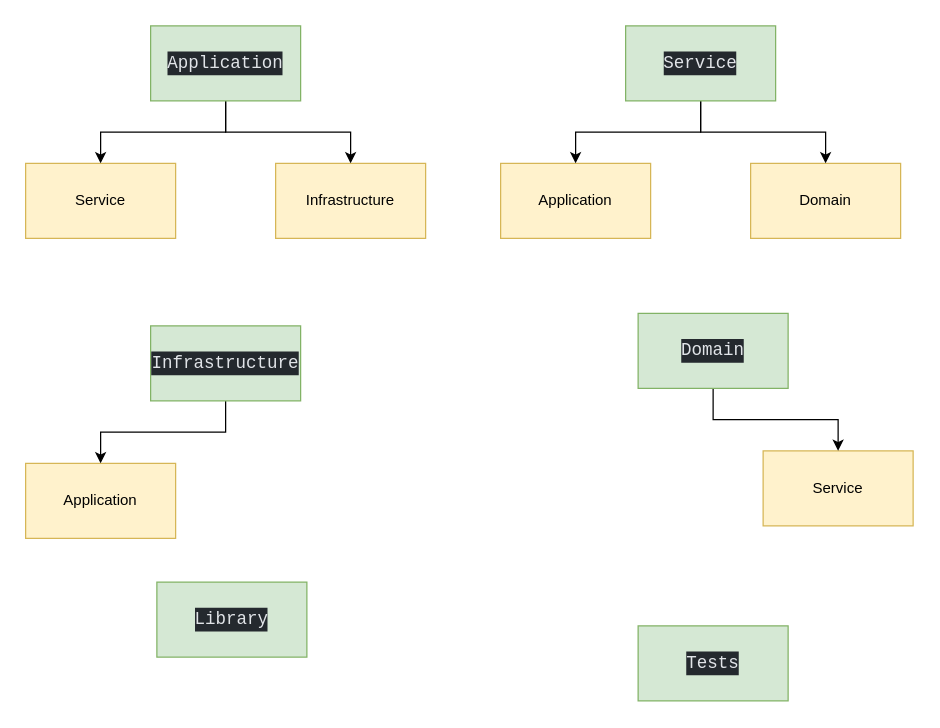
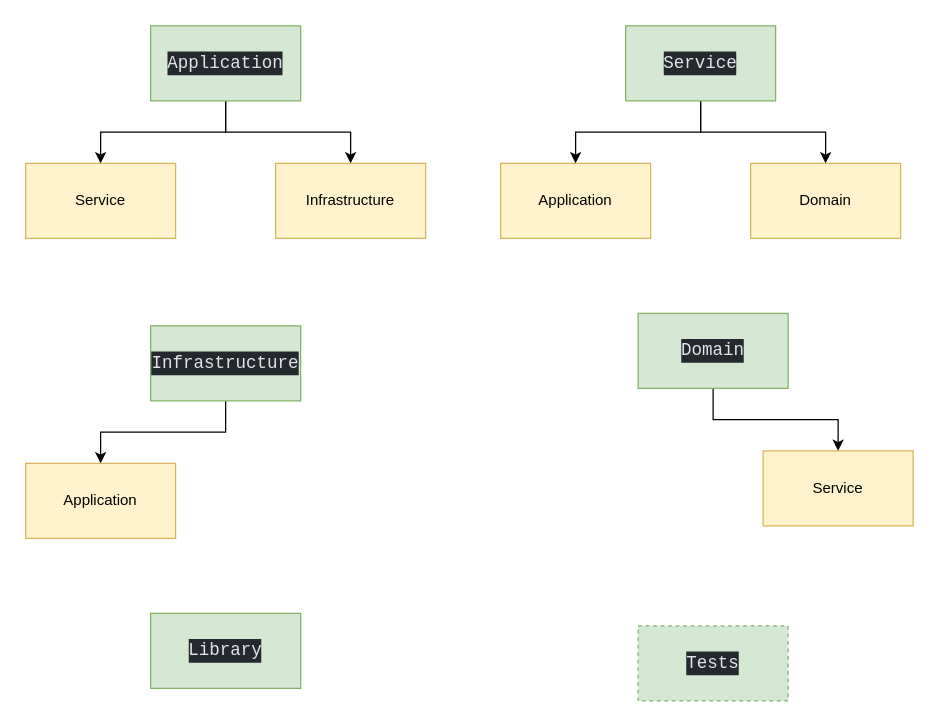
  <mxCell id="0" />
  <mxCell id="1" parent="0" />
  <mxCell id="2" value="Service" style="rounded=0;whiteSpace=wrap;html=1;fillColor=#fff2cc;strokeColor=#d6b656;" vertex="1" parent="1"><mxGeometry x="20" y="130" width="120" height="60" as="geometry" /></mxCell>
  <mxCell id="3" value="Infrastructure" style="rounded=0;whiteSpace=wrap;html=1;fillColor=#fff2cc;strokeColor=#d6b656;" vertex="1" parent="1"><mxGeometry x="220" y="130" width="120" height="60" as="geometry" /></mxCell>
  <mxCell id="4" style="edgeStyle=orthogonalEdgeStyle;rounded=0;orthogonalLoop=1;jettySize=auto;html=1;" edge="1" parent="1" source="6" target="3"><mxGeometry relative="1" as="geometry"><Array as="points"><mxPoint x="180" y="105" /><mxPoint x="280" y="105" /></Array></mxGeometry></mxCell>
  <mxCell id="5" style="edgeStyle=orthogonalEdgeStyle;rounded=0;orthogonalLoop=1;jettySize=auto;html=1;entryX=0.5;entryY=0;entryDx=0;entryDy=0;" edge="1" parent="1" source="6" target="2"><mxGeometry relative="1" as="geometry" /></mxCell>
  <mxCell id="6" value="&lt;div style=&quot;color: rgb(225, 228, 232); background-color: rgb(36, 41, 46); font-family: Consolas, &amp;quot;Courier New&amp;quot;, monospace; font-size: 14px; line-height: 19px;&quot;&gt;Application&lt;/div&gt;" style="rounded=0;whiteSpace=wrap;html=1;fillColor=#d5e8d4;strokeColor=#82b366;" vertex="1" parent="1"><mxGeometry x="120" y="20" width="120" height="60" as="geometry" /></mxCell>
  <mxCell id="7" value="Application" style="rounded=0;whiteSpace=wrap;html=1;fillColor=#fff2cc;strokeColor=#d6b656;" vertex="1" parent="1"><mxGeometry x="400" y="130" width="120" height="60" as="geometry" /></mxCell>
  <mxCell id="8" value="Domain" style="rounded=0;whiteSpace=wrap;html=1;fillColor=#fff2cc;strokeColor=#d6b656;" vertex="1" parent="1"><mxGeometry x="600" y="130" width="120" height="60" as="geometry" /></mxCell>
  <mxCell id="9" style="edgeStyle=orthogonalEdgeStyle;rounded=0;orthogonalLoop=1;jettySize=auto;html=1;" edge="1" parent="1" source="11" target="8"><mxGeometry relative="1" as="geometry"><Array as="points"><mxPoint x="560" y="105" /><mxPoint x="660" y="105" /></Array></mxGeometry></mxCell>
  <mxCell id="10" style="edgeStyle=orthogonalEdgeStyle;rounded=0;orthogonalLoop=1;jettySize=auto;html=1;entryX=0.5;entryY=0;entryDx=0;entryDy=0;" edge="1" parent="1" source="11" target="7"><mxGeometry relative="1" as="geometry" /></mxCell>
  <mxCell id="11" value="&lt;div style=&quot;color: rgb(225, 228, 232); background-color: rgb(36, 41, 46); font-family: Consolas, &amp;quot;Courier New&amp;quot;, monospace; font-size: 14px; line-height: 19px;&quot;&gt;Service&lt;/div&gt;" style="rounded=0;whiteSpace=wrap;html=1;fillColor=#d5e8d4;strokeColor=#82b366;" vertex="1" parent="1"><mxGeometry x="500" y="20" width="120" height="60" as="geometry" /></mxCell>
  <mxCell id="12" value="Application" style="rounded=0;whiteSpace=wrap;html=1;fillColor=#fff2cc;strokeColor=#d6b656;" vertex="1" parent="1"><mxGeometry x="20" y="370" width="120" height="60" as="geometry" /></mxCell>
  <mxCell id="13" style="edgeStyle=orthogonalEdgeStyle;rounded=0;orthogonalLoop=1;jettySize=auto;html=1;entryX=0.5;entryY=0;entryDx=0;entryDy=0;" edge="1" parent="1" source="14" target="12"><mxGeometry relative="1" as="geometry" /></mxCell>
  <mxCell id="14" value="&lt;div style=&quot;color: rgb(225, 228, 232); background-color: rgb(36, 41, 46); font-family: Consolas, &amp;quot;Courier New&amp;quot;, monospace; font-size: 14px; line-height: 19px;&quot;&gt;Infrastructure&lt;/div&gt;" style="rounded=0;whiteSpace=wrap;html=1;fillColor=#d5e8d4;strokeColor=#82b366;" vertex="1" parent="1"><mxGeometry x="120" y="260" width="120" height="60" as="geometry" /></mxCell>
  <mxCell id="15" value="Service" style="rounded=0;whiteSpace=wrap;html=1;fillColor=#fff2cc;strokeColor=#d6b656;" vertex="1" parent="1"><mxGeometry x="610" y="360" width="120" height="60" as="geometry" /></mxCell>
  <mxCell id="16" style="edgeStyle=orthogonalEdgeStyle;rounded=0;orthogonalLoop=1;jettySize=auto;html=1;" edge="1" parent="1" source="17" target="15"><mxGeometry relative="1" as="geometry"><Array as="points"><mxPoint x="570" y="335" /><mxPoint x="670" y="335" /></Array></mxGeometry></mxCell>
  <mxCell id="17" value="&lt;div style=&quot;color: rgb(225, 228, 232); background-color: rgb(36, 41, 46); font-family: Consolas, &amp;quot;Courier New&amp;quot;, monospace; font-size: 14px; line-height: 19px;&quot;&gt;Domain&lt;/div&gt;" style="rounded=0;whiteSpace=wrap;html=1;fillColor=#d5e8d4;strokeColor=#82b366;" vertex="1" parent="1"><mxGeometry x="510" y="250" width="120" height="60" as="geometry" /></mxCell>
- <mxCell id="18" value="&lt;div style=&quot;color: rgb(225, 228, 232); background-color: rgb(36, 41, 46); font-family: Consolas, &amp;quot;Courier New&amp;quot;, monospace; font-size: 14px; line-height: 19px;&quot;&gt;Library&lt;/div&gt;" style="rounded=0;whiteSpace=wrap;html=1;fillColor=#d5e8d4;strokeColor=#82b366;" vertex="1" parent="1"><mxGeometry x="125" y="465" width="120" height="60" as="geometry" /></mxCell>
- <mxCell id="19" value="&lt;div style=&quot;color: rgb(225, 228, 232); background-color: rgb(36, 41, 46); font-family: Consolas, &amp;quot;Courier New&amp;quot;, monospace; font-size: 14px; line-height: 19px;&quot;&gt;Tests&lt;/div&gt;" style="rounded=0;whiteSpace=wrap;html=1;fillColor=#d5e8d4;strokeColor=#82b366;" vertex="1" parent="1"><mxGeometry x="510" y="500" width="120" height="60" as="geometry" /></mxCell>
+ <mxCell id="18" value="&lt;div style=&quot;color: rgb(225, 228, 232); background-color: rgb(36, 41, 46); font-family: Consolas, &amp;quot;Courier New&amp;quot;, monospace; font-size: 14px; line-height: 19px;&quot;&gt;Library&lt;/div&gt;" style="rounded=0;whiteSpace=wrap;html=1;fillColor=#d5e8d4;strokeColor=#82b366;" vertex="1" parent="1"><mxGeometry x="120" y="490" width="120" height="60" as="geometry" /></mxCell>
+ <mxCell id="19" value="&lt;div style=&quot;color: rgb(225, 228, 232); background-color: rgb(36, 41, 46); font-family: Consolas, &amp;quot;Courier New&amp;quot;, monospace; font-size: 14px; line-height: 19px;&quot;&gt;Tests&lt;/div&gt;" style="rounded=0;whiteSpace=wrap;html=1;fillColor=#d5e8d4;strokeColor=#82b366;dashed=1;" vertex="1" parent="1"><mxGeometry x="510" y="500" width="120" height="60" as="geometry" /></mxCell>
